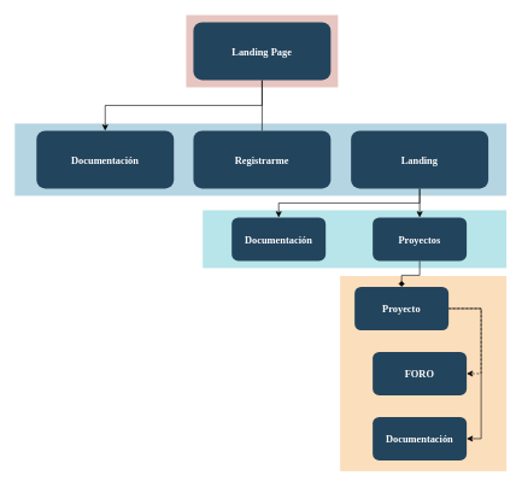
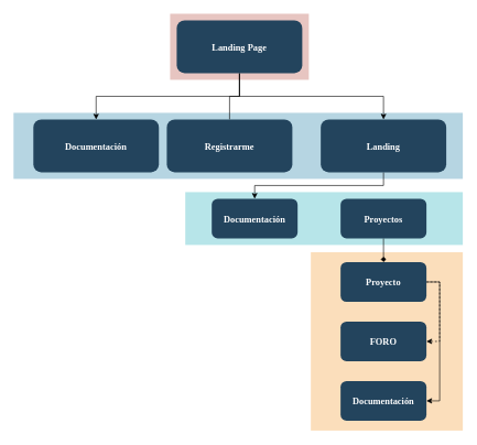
  <mxCell id="0" />
  <mxCell id="1" parent="0" />
  <mxCell id="2" value="" style="fillColor=#F2931E;strokeColor=none;opacity=30;" vertex="1" parent="1"><mxGeometry x="470" y="381" width="230" height="270" as="geometry" /></mxCell>
  <mxCell id="3" value="" style="fillColor=#AE4132;strokeColor=none;opacity=30;" parent="1" vertex="1"><mxGeometry x="257" y="20" width="210" height="100.0" as="geometry" /></mxCell>
  <mxCell id="4" value="" style="fillColor=#10739E;strokeColor=none;opacity=30;" parent="1" vertex="1"><mxGeometry x="20" y="170" width="680" height="100" as="geometry" /></mxCell>
  <mxCell id="5" value="" style="fillColor=#12AAB5;strokeColor=none;opacity=30;" parent="1" vertex="1"><mxGeometry x="280" y="290" width="420" height="80" as="geometry" /></mxCell>
  <mxCell id="6" style="edgeStyle=orthogonalEdgeStyle;rounded=0;orthogonalLoop=1;jettySize=auto;html=1;endArrow=none;" edge="1" parent="1" source="9" target="13"><mxGeometry relative="1" as="geometry" /></mxCell>
  <mxCell id="7" style="edgeStyle=orthogonalEdgeStyle;rounded=0;orthogonalLoop=1;jettySize=auto;html=1;exitX=0.5;exitY=1;exitDx=0;exitDy=0;" edge="1" parent="1" source="9" target="14"><mxGeometry relative="1" as="geometry" /></mxCell>
+ <mxCell id="8" style="edgeStyle=orthogonalEdgeStyle;rounded=0;orthogonalLoop=1;jettySize=auto;html=1;exitX=0.5;exitY=1;exitDx=0;exitDy=0;" edge="1" parent="1" source="9" target="12"><mxGeometry relative="1" as="geometry" /></mxCell>
  <mxCell id="9" value="Landing Page" style="rounded=1;fillColor=#23445D;gradientColor=none;strokeColor=none;fontColor=#FFFFFF;fontStyle=1;fontFamily=Tahoma;fontSize=14" parent="1" vertex="1"><mxGeometry x="267" y="30" width="190" height="80" as="geometry" /></mxCell>
- <mxCell id="10" style="edgeStyle=orthogonalEdgeStyle;rounded=0;orthogonalLoop=1;jettySize=auto;html=1;exitX=0.5;exitY=1;exitDx=0;exitDy=0;entryX=0.5;entryY=0;entryDx=0;entryDy=0;" edge="1" parent="1" source="12" target="16"><mxGeometry relative="1" as="geometry" /></mxCell>
  <mxCell id="11" style="edgeStyle=orthogonalEdgeStyle;rounded=0;orthogonalLoop=1;jettySize=auto;html=1;exitX=0.5;exitY=1;exitDx=0;exitDy=0;entryX=0.5;entryY=0;entryDx=0;entryDy=0;" edge="1" parent="1" source="12" target="22"><mxGeometry relative="1" as="geometry" /></mxCell>
  <mxCell id="12" value="Landing" style="rounded=1;fillColor=#23445D;gradientColor=none;strokeColor=none;fontColor=#FFFFFF;fontStyle=1;fontFamily=Tahoma;fontSize=14" parent="1" vertex="1"><mxGeometry x="485" y="180" width="190" height="80" as="geometry" /></mxCell>
- <mxCell id="13" value="Registrarme" style="rounded=1;fillColor=#23445D;gradientColor=none;strokeColor=none;fontColor=#FFFFFF;fontStyle=1;fontFamily=Tahoma;fontSize=14" parent="1" vertex="1"><mxGeometry x="267" y="180" width="190" height="80" as="geometry" /></mxCell>
+ <mxCell id="13" value="Registrarme" style="rounded=1;fillColor=#23445D;gradientColor=none;strokeColor=none;fontColor=#FFFFFF;fontStyle=1;fontFamily=Tahoma;fontSize=14" parent="1" vertex="1"><mxGeometry x="252" y="180" width="190" height="80" as="geometry" /></mxCell>
  <mxCell id="14" value="Documentación" style="rounded=1;fillColor=#23445D;gradientColor=none;strokeColor=none;fontColor=#FFFFFF;fontStyle=1;fontFamily=Tahoma;fontSize=14" parent="1" vertex="1"><mxGeometry x="50" y="180" width="190" height="80" as="geometry" /></mxCell>
  <mxCell id="15" style="edgeStyle=orthogonalEdgeStyle;rounded=0;orthogonalLoop=1;jettySize=auto;html=1;exitX=0.5;exitY=1;exitDx=0;exitDy=0;entryX=0.5;entryY=0;entryDx=0;entryDy=0;endArrow=diamond;" edge="1" parent="1" source="16" target="19"><mxGeometry relative="1" as="geometry" /></mxCell>
  <mxCell id="16" value="Proyectos" style="rounded=1;fillColor=#23445D;gradientColor=none;strokeColor=none;fontColor=#FFFFFF;fontStyle=1;fontFamily=Tahoma;fontSize=14" parent="1" vertex="1"><mxGeometry x="515" y="300" width="130" height="60" as="geometry" /></mxCell>
  <mxCell id="17" style="edgeStyle=orthogonalEdgeStyle;rounded=0;orthogonalLoop=1;jettySize=auto;html=1;exitX=1;exitY=0.5;exitDx=0;exitDy=0;entryX=1;entryY=0.5;entryDx=0;entryDy=0;dashed=1;" edge="1" parent="1" source="19" target="20"><mxGeometry relative="1" as="geometry" /></mxCell>
  <mxCell id="18" style="edgeStyle=orthogonalEdgeStyle;rounded=0;orthogonalLoop=1;jettySize=auto;html=1;exitX=1;exitY=0.5;exitDx=0;exitDy=0;entryX=1;entryY=0.5;entryDx=0;entryDy=0;" edge="1" parent="1" source="19" target="21"><mxGeometry relative="1" as="geometry" /></mxCell>
- <mxCell id="19" value="Proyecto" style="rounded=1;fillColor=#23445D;gradientColor=none;strokeColor=none;fontColor=#FFFFFF;fontStyle=1;fontFamily=Tahoma;fontSize=14" parent="1" vertex="1"><mxGeometry x="490" y="396" width="130" height="60" as="geometry" /></mxCell>
+ <mxCell id="19" value="Proyecto" style="rounded=1;fillColor=#23445D;gradientColor=none;strokeColor=none;fontColor=#FFFFFF;fontStyle=1;fontFamily=Tahoma;fontSize=14" parent="1" vertex="1"><mxGeometry x="515" y="396" width="130" height="60" as="geometry" /></mxCell>
  <mxCell id="20" value="FORO" style="rounded=1;fillColor=#23445D;gradientColor=none;strokeColor=none;fontColor=#FFFFFF;fontStyle=1;fontFamily=Tahoma;fontSize=14" parent="1" vertex="1"><mxGeometry x="515" y="486" width="130" height="60" as="geometry" /></mxCell>
  <mxCell id="21" value="Documentación" style="rounded=1;fillColor=#23445D;gradientColor=none;strokeColor=none;fontColor=#FFFFFF;fontStyle=1;fontFamily=Tahoma;fontSize=14" vertex="1" parent="1"><mxGeometry x="515" y="576" width="130" height="60" as="geometry" /></mxCell>
  <mxCell id="22" value="Documentación" style="rounded=1;fillColor=#23445D;gradientColor=none;strokeColor=none;fontColor=#FFFFFF;fontStyle=1;fontFamily=Tahoma;fontSize=14" vertex="1" parent="1"><mxGeometry x="320" y="300" width="130" height="60" as="geometry" /></mxCell>
